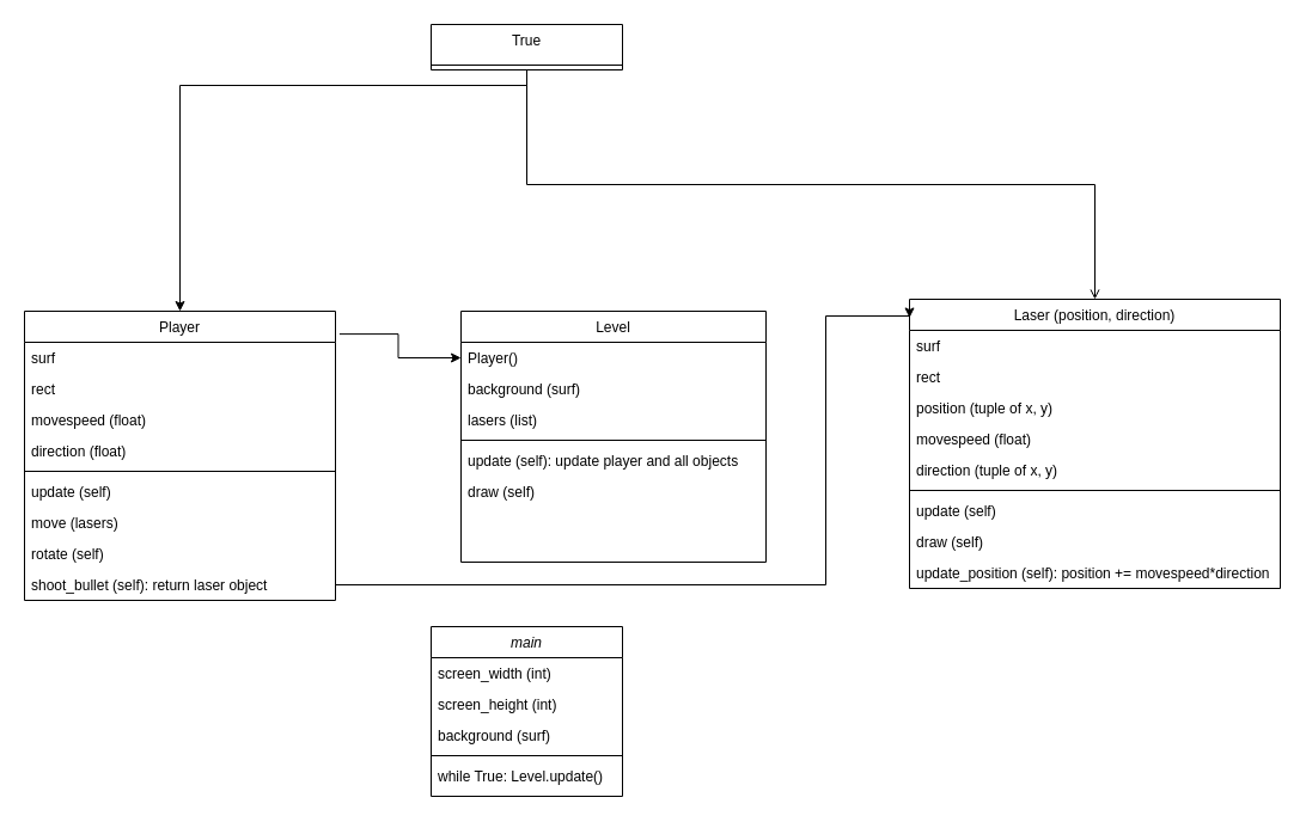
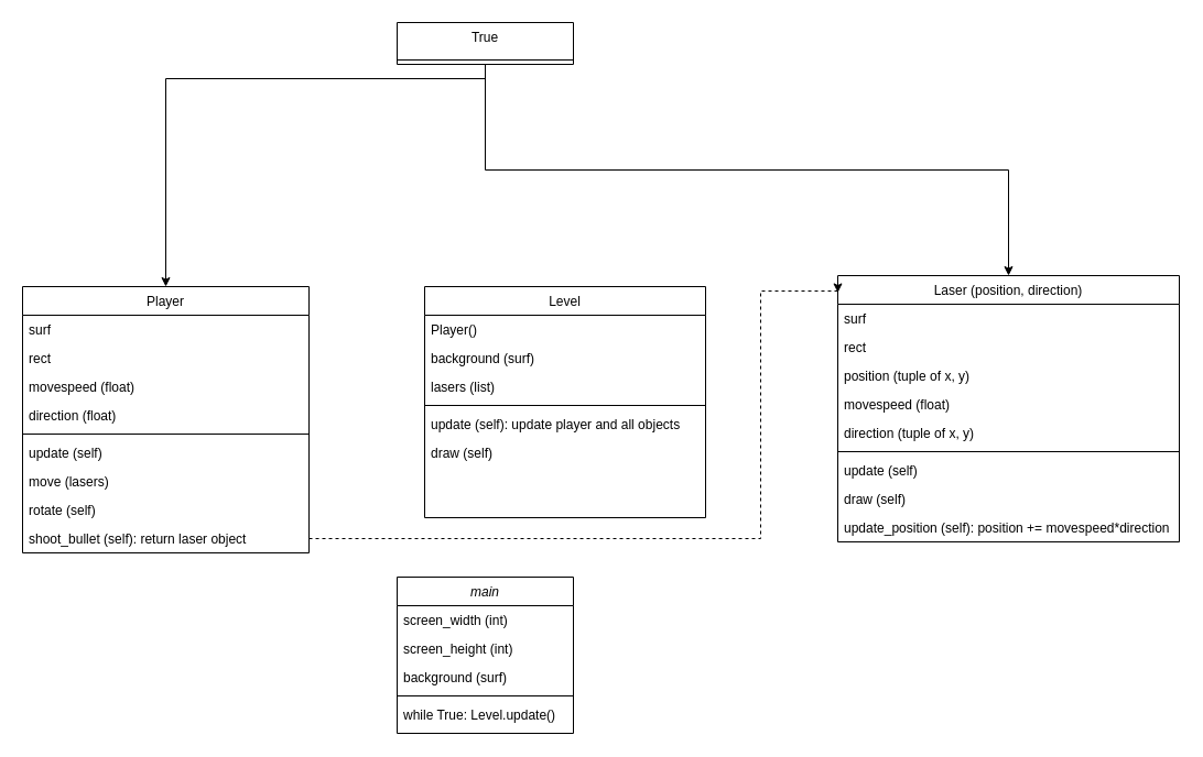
  <mxCell id="0" />
  <mxCell id="1" parent="0" />
  <mxCell id="2" value="main" style="swimlane;fontStyle=2;align=center;verticalAlign=top;childLayout=stackLayout;horizontal=1;startSize=26;horizontalStack=0;resizeParent=1;resizeLast=0;collapsible=1;marginBottom=0;rounded=0;shadow=0;strokeWidth=1;" parent="1" vertex="1"><mxGeometry x="360" y="524" width="160" height="142" as="geometry"><mxRectangle x="150" y="120" width="160" height="26" as="alternateBounds" /></mxGeometry></mxCell>
  <mxCell id="3" value="screen_width (int)" style="text;align=left;verticalAlign=top;spacingLeft=4;spacingRight=4;overflow=hidden;rotatable=0;points=[[0,0.5],[1,0.5]];portConstraint=eastwest;" parent="2" vertex="1"><mxGeometry y="26" width="160" height="26" as="geometry" /></mxCell>
  <mxCell id="4" value="screen_height (int)" style="text;align=left;verticalAlign=top;spacingLeft=4;spacingRight=4;overflow=hidden;rotatable=0;points=[[0,0.5],[1,0.5]];portConstraint=eastwest;" parent="2" vertex="1"><mxGeometry y="52" width="160" height="26" as="geometry" /></mxCell>
  <mxCell id="5" value="background (surf)" style="text;align=left;verticalAlign=top;spacingLeft=4;spacingRight=4;overflow=hidden;rotatable=0;points=[[0,0.5],[1,0.5]];portConstraint=eastwest;" vertex="1" parent="2"><mxGeometry y="78" width="160" height="26" as="geometry" /></mxCell>
  <mxCell id="6" value="" style="line;html=1;strokeWidth=1;align=left;verticalAlign=middle;spacingTop=-1;spacingLeft=3;spacingRight=3;rotatable=0;labelPosition=right;points=[];portConstraint=eastwest;" parent="2" vertex="1"><mxGeometry y="104" width="160" height="8" as="geometry" /></mxCell>
  <mxCell id="7" value="while True: Level.update()" style="text;align=left;verticalAlign=top;spacingLeft=4;spacingRight=4;overflow=hidden;rotatable=0;points=[[0,0.5],[1,0.5]];portConstraint=eastwest;" parent="2" vertex="1"><mxGeometry y="112" width="160" height="26" as="geometry" /></mxCell>
  <mxCell id="8" value="Player" style="swimlane;fontStyle=0;align=center;verticalAlign=top;childLayout=stackLayout;horizontal=1;startSize=26;horizontalStack=0;resizeParent=1;resizeLast=0;collapsible=1;marginBottom=0;rounded=0;shadow=0;strokeWidth=1;" parent="1" vertex="1"><mxGeometry x="20" y="260" width="260" height="242" as="geometry"><mxRectangle x="550" y="140" width="160" height="26" as="alternateBounds" /></mxGeometry></mxCell>
  <mxCell id="9" value="surf " style="text;align=left;verticalAlign=top;spacingLeft=4;spacingRight=4;overflow=hidden;rotatable=0;points=[[0,0.5],[1,0.5]];portConstraint=eastwest;" parent="8" vertex="1"><mxGeometry y="26" width="260" height="26" as="geometry" /></mxCell>
  <mxCell id="10" value="rect" style="text;align=left;verticalAlign=top;spacingLeft=4;spacingRight=4;overflow=hidden;rotatable=0;points=[[0,0.5],[1,0.5]];portConstraint=eastwest;rounded=0;shadow=0;html=0;" parent="8" vertex="1"><mxGeometry y="52" width="260" height="26" as="geometry" /></mxCell>
  <mxCell id="11" value="movespeed (float)" style="text;align=left;verticalAlign=top;spacingLeft=4;spacingRight=4;overflow=hidden;rotatable=0;points=[[0,0.5],[1,0.5]];portConstraint=eastwest;rounded=0;shadow=0;html=0;" parent="8" vertex="1"><mxGeometry y="78" width="260" height="26" as="geometry" /></mxCell>
  <mxCell id="12" value="direction (float)" style="text;align=left;verticalAlign=top;spacingLeft=4;spacingRight=4;overflow=hidden;rotatable=0;points=[[0,0.5],[1,0.5]];portConstraint=eastwest;rounded=0;shadow=0;html=0;" parent="8" vertex="1"><mxGeometry y="104" width="260" height="26" as="geometry" /></mxCell>
  <mxCell id="13" value="" style="line;html=1;strokeWidth=1;align=left;verticalAlign=middle;spacingTop=-1;spacingLeft=3;spacingRight=3;rotatable=0;labelPosition=right;points=[];portConstraint=eastwest;" parent="8" vertex="1"><mxGeometry y="130" width="260" height="8" as="geometry" /></mxCell>
  <mxCell id="14" value="update (self)" style="text;align=left;verticalAlign=top;spacingLeft=4;spacingRight=4;overflow=hidden;rotatable=0;points=[[0,0.5],[1,0.5]];portConstraint=eastwest;rounded=0;shadow=0;html=0;" vertex="1" parent="8"><mxGeometry y="138" width="260" height="26" as="geometry" /></mxCell>
  <mxCell id="15" value="move (lasers)" style="text;align=left;verticalAlign=top;spacingLeft=4;spacingRight=4;overflow=hidden;rotatable=0;points=[[0,0.5],[1,0.5]];portConstraint=eastwest;" parent="8" vertex="1"><mxGeometry y="164" width="260" height="26" as="geometry" /></mxCell>
  <mxCell id="16" value="rotate (self)" style="text;align=left;verticalAlign=top;spacingLeft=4;spacingRight=4;overflow=hidden;rotatable=0;points=[[0,0.5],[1,0.5]];portConstraint=eastwest;" parent="8" vertex="1"><mxGeometry y="190" width="260" height="26" as="geometry" /></mxCell>
  <mxCell id="17" value="shoot_bullet (self): return laser object" style="text;align=left;verticalAlign=top;spacingLeft=4;spacingRight=4;overflow=hidden;rotatable=0;points=[[0,0.5],[1,0.5]];portConstraint=eastwest;" vertex="1" parent="8"><mxGeometry y="216" width="260" height="26" as="geometry" /></mxCell>
  <mxCell id="18" value="Level" style="swimlane;fontStyle=0;align=center;verticalAlign=top;childLayout=stackLayout;horizontal=1;startSize=26;horizontalStack=0;resizeParent=1;resizeLast=0;collapsible=1;marginBottom=0;rounded=0;shadow=0;strokeWidth=1;" parent="1" vertex="1"><mxGeometry x="385" y="260" width="255" height="210" as="geometry"><mxRectangle x="550" y="140" width="160" height="26" as="alternateBounds" /></mxGeometry></mxCell>
  <mxCell id="19" value="Player()" style="text;align=left;verticalAlign=top;spacingLeft=4;spacingRight=4;overflow=hidden;rotatable=0;points=[[0,0.5],[1,0.5]];portConstraint=eastwest;" parent="18" vertex="1"><mxGeometry y="26" width="255" height="26" as="geometry" /></mxCell>
  <mxCell id="20" value="background (surf)" style="text;align=left;verticalAlign=top;spacingLeft=4;spacingRight=4;overflow=hidden;rotatable=0;points=[[0,0.5],[1,0.5]];portConstraint=eastwest;rounded=0;shadow=0;html=0;" parent="18" vertex="1"><mxGeometry y="52" width="255" height="26" as="geometry" /></mxCell>
  <mxCell id="21" value="lasers (list)" style="text;align=left;verticalAlign=top;spacingLeft=4;spacingRight=4;overflow=hidden;rotatable=0;points=[[0,0.5],[1,0.5]];portConstraint=eastwest;rounded=0;shadow=0;html=0;" parent="18" vertex="1"><mxGeometry y="78" width="255" height="26" as="geometry" /></mxCell>
  <mxCell id="22" value="" style="line;html=1;strokeWidth=1;align=left;verticalAlign=middle;spacingTop=-1;spacingLeft=3;spacingRight=3;rotatable=0;labelPosition=right;points=[];portConstraint=eastwest;" parent="18" vertex="1"><mxGeometry y="104" width="255" height="8" as="geometry" /></mxCell>
  <mxCell id="23" value="update (self): update player and all objects" style="text;align=left;verticalAlign=top;spacingLeft=4;spacingRight=4;overflow=hidden;rotatable=0;points=[[0,0.5],[1,0.5]];portConstraint=eastwest;" parent="18" vertex="1"><mxGeometry y="112" width="255" height="26" as="geometry" /></mxCell>
  <mxCell id="24" value="draw (self)" style="text;align=left;verticalAlign=top;spacingLeft=4;spacingRight=4;overflow=hidden;rotatable=0;points=[[0,0.5],[1,0.5]];portConstraint=eastwest;" vertex="1" parent="18"><mxGeometry y="138" width="255" height="26" as="geometry" /></mxCell>
- <mxCell id="25" style="edgeStyle=orthogonalEdgeStyle;rounded=0;orthogonalLoop=1;jettySize=auto;html=1;exitX=1.013;exitY=0.079;exitDx=0;exitDy=0;entryX=0;entryY=0.5;entryDx=0;entryDy=0;exitPerimeter=0;" parent="1" source="8" target="19" edge="1"><mxGeometry relative="1" as="geometry" /></mxCell>
  <mxCell id="26" value="Laser (position, direction)" style="swimlane;fontStyle=0;align=center;verticalAlign=top;childLayout=stackLayout;horizontal=1;startSize=26;horizontalStack=0;resizeParent=1;resizeLast=0;collapsible=1;marginBottom=0;rounded=0;shadow=0;strokeWidth=1;" vertex="1" parent="1"><mxGeometry x="760" y="250" width="310" height="242" as="geometry"><mxRectangle x="550" y="140" width="160" height="26" as="alternateBounds" /></mxGeometry></mxCell>
  <mxCell id="27" value="surf" style="text;align=left;verticalAlign=top;spacingLeft=4;spacingRight=4;overflow=hidden;rotatable=0;points=[[0,0.5],[1,0.5]];portConstraint=eastwest;" vertex="1" parent="26"><mxGeometry y="26" width="310" height="26" as="geometry" /></mxCell>
  <mxCell id="28" value="rect" style="text;align=left;verticalAlign=top;spacingLeft=4;spacingRight=4;overflow=hidden;rotatable=0;points=[[0,0.5],[1,0.5]];portConstraint=eastwest;rounded=0;shadow=0;html=0;" vertex="1" parent="26"><mxGeometry y="52" width="310" height="26" as="geometry" /></mxCell>
  <mxCell id="29" value="position (tuple of x, y)" style="text;align=left;verticalAlign=top;spacingLeft=4;spacingRight=4;overflow=hidden;rotatable=0;points=[[0,0.5],[1,0.5]];portConstraint=eastwest;rounded=0;shadow=0;html=0;" vertex="1" parent="26"><mxGeometry y="78" width="310" height="26" as="geometry" /></mxCell>
  <mxCell id="30" value="movespeed (float)" style="text;align=left;verticalAlign=top;spacingLeft=4;spacingRight=4;overflow=hidden;rotatable=0;points=[[0,0.5],[1,0.5]];portConstraint=eastwest;rounded=0;shadow=0;html=0;" vertex="1" parent="26"><mxGeometry y="104" width="310" height="26" as="geometry" /></mxCell>
  <mxCell id="31" value="direction (tuple of x, y)" style="text;align=left;verticalAlign=top;spacingLeft=4;spacingRight=4;overflow=hidden;rotatable=0;points=[[0,0.5],[1,0.5]];portConstraint=eastwest;rounded=0;shadow=0;html=0;" vertex="1" parent="26"><mxGeometry y="130" width="310" height="26" as="geometry" /></mxCell>
  <mxCell id="32" value="" style="line;html=1;strokeWidth=1;align=left;verticalAlign=middle;spacingTop=-1;spacingLeft=3;spacingRight=3;rotatable=0;labelPosition=right;points=[];portConstraint=eastwest;" vertex="1" parent="26"><mxGeometry y="156" width="310" height="8" as="geometry" /></mxCell>
  <mxCell id="33" value="update (self)" style="text;align=left;verticalAlign=top;spacingLeft=4;spacingRight=4;overflow=hidden;rotatable=0;points=[[0,0.5],[1,0.5]];portConstraint=eastwest;" vertex="1" parent="26"><mxGeometry y="164" width="310" height="26" as="geometry" /></mxCell>
  <mxCell id="34" value="draw (self)" style="text;align=left;verticalAlign=top;spacingLeft=4;spacingRight=4;overflow=hidden;rotatable=0;points=[[0,0.5],[1,0.5]];portConstraint=eastwest;" vertex="1" parent="26"><mxGeometry y="190" width="310" height="26" as="geometry" /></mxCell>
  <mxCell id="35" value="update_position (self): position += movespeed*direction" style="text;align=left;verticalAlign=top;spacingLeft=4;spacingRight=4;overflow=hidden;rotatable=0;points=[[0,0.5],[1,0.5]];portConstraint=eastwest;" vertex="1" parent="26"><mxGeometry y="216" width="310" height="26" as="geometry" /></mxCell>
  <mxCell id="36" style="edgeStyle=orthogonalEdgeStyle;rounded=0;orthogonalLoop=1;jettySize=auto;html=1;entryX=0.5;entryY=0;entryDx=0;entryDy=0;" edge="1" parent="1" target="8"><mxGeometry relative="1" as="geometry"><mxPoint x="440" y="70" as="sourcePoint" /><Array as="points"><mxPoint x="440" y="71" /><mxPoint x="150" y="71" /></Array></mxGeometry></mxCell>
- <mxCell id="37" style="edgeStyle=orthogonalEdgeStyle;rounded=0;orthogonalLoop=1;jettySize=auto;html=1;exitX=0.5;exitY=1;exitDx=0;exitDy=0;entryX=0.5;entryY=0;entryDx=0;entryDy=0;endArrow=open;" edge="1" parent="1" source="38" target="26"><mxGeometry relative="1" as="geometry" /></mxCell>
+ <mxCell id="37" style="edgeStyle=orthogonalEdgeStyle;rounded=0;orthogonalLoop=1;jettySize=auto;html=1;exitX=0.5;exitY=1;exitDx=0;exitDy=0;entryX=0.5;entryY=0;entryDx=0;entryDy=0;" edge="1" parent="1" source="38" target="26"><mxGeometry relative="1" as="geometry" /></mxCell>
  <mxCell id="38" value="True" style="swimlane;fontStyle=0;align=center;verticalAlign=top;childLayout=stackLayout;horizontal=1;startSize=50;horizontalStack=0;resizeParent=1;resizeLast=0;collapsible=1;marginBottom=0;rounded=0;shadow=0;strokeWidth=1;" vertex="1" parent="1"><mxGeometry x="360" y="20" width="160" height="38" as="geometry"><mxRectangle x="550" y="140" width="160" height="26" as="alternateBounds" /></mxGeometry></mxCell>
  <mxCell id="39" value="" style="line;html=1;strokeWidth=1;align=left;verticalAlign=middle;spacingTop=-1;spacingLeft=3;spacingRight=3;rotatable=0;labelPosition=right;points=[];portConstraint=eastwest;" vertex="1" parent="38"><mxGeometry y="30" width="160" height="8" as="geometry" /></mxCell>
- <mxCell id="40" style="edgeStyle=orthogonalEdgeStyle;rounded=0;orthogonalLoop=1;jettySize=auto;html=1;exitX=1;exitY=0.5;exitDx=0;exitDy=0;entryX=0;entryY=0.064;entryDx=0;entryDy=0;entryPerimeter=0;" edge="1" parent="1" source="17" target="26"><mxGeometry relative="1" as="geometry"><Array as="points"><mxPoint x="690" y="489" /><mxPoint x="690" y="264" /></Array></mxGeometry></mxCell>
+ <mxCell id="40" style="edgeStyle=orthogonalEdgeStyle;rounded=0;orthogonalLoop=1;jettySize=auto;html=1;exitX=1;exitY=0.5;exitDx=0;exitDy=0;entryX=0;entryY=0.064;entryDx=0;entryDy=0;entryPerimeter=0;dashed=1;" edge="1" parent="1" source="17" target="26"><mxGeometry relative="1" as="geometry"><Array as="points"><mxPoint x="690" y="489" /><mxPoint x="690" y="264" /></Array></mxGeometry></mxCell>
